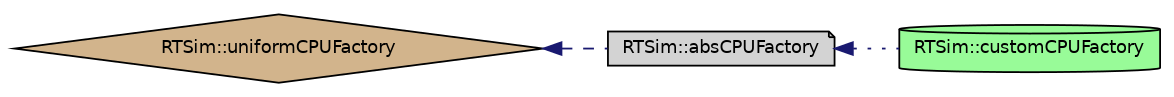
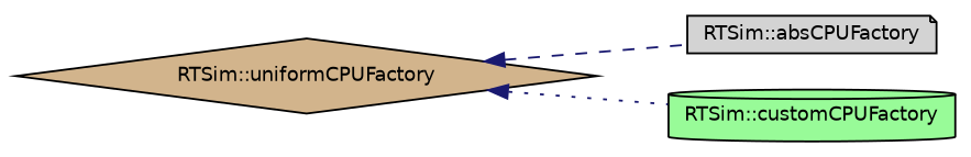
  digraph {
    rankdir=LR
    node [color=black fontname=Helvetica fontsize=10 style=filled]
    edge [color=midnightblue dir=back fontname=Helvetica fontsize=10 labelfontname=Helvetica labelfontsize=10]
    n1 [fillcolor=lightgrey height=0.2 label="RTSim::absCPUFactory" shape=note width=0.4]
    n2 [fillcolor=palegreen height=0.2 label="RTSim::customCPUFactory" shape=cylinder width=0.4]
    n3 [fillcolor=tan height=0.2 label="RTSim::uniformCPUFactory" shape=diamond width=0.4]
-   n1 -> n2 [style=dotted]
+   n3 -> n2 [style=dotted]
    n3 -> n1 [style=dashed]
  }
